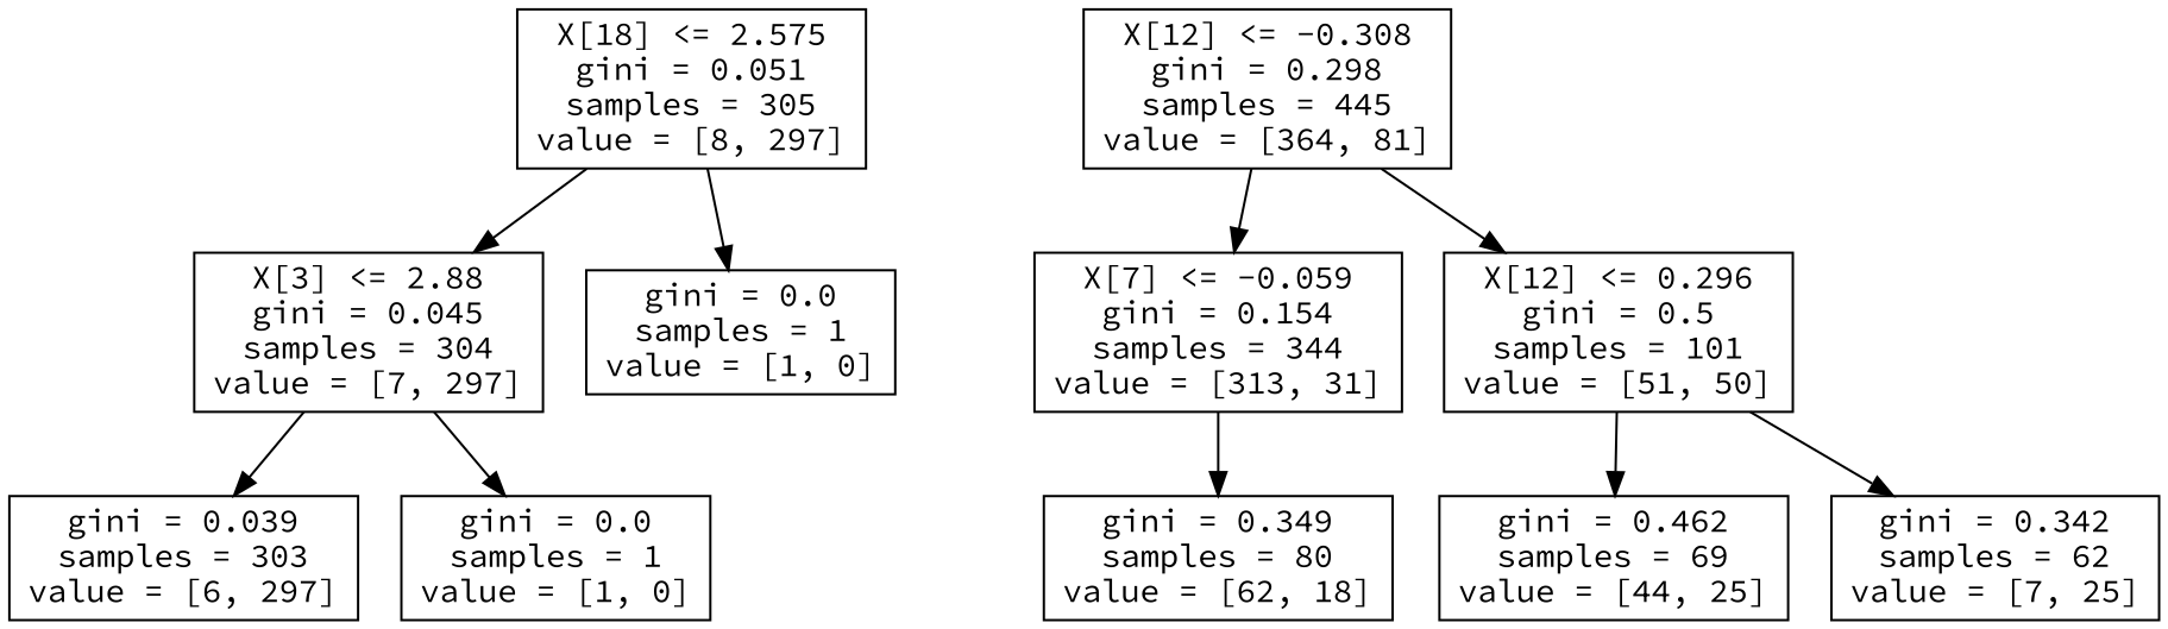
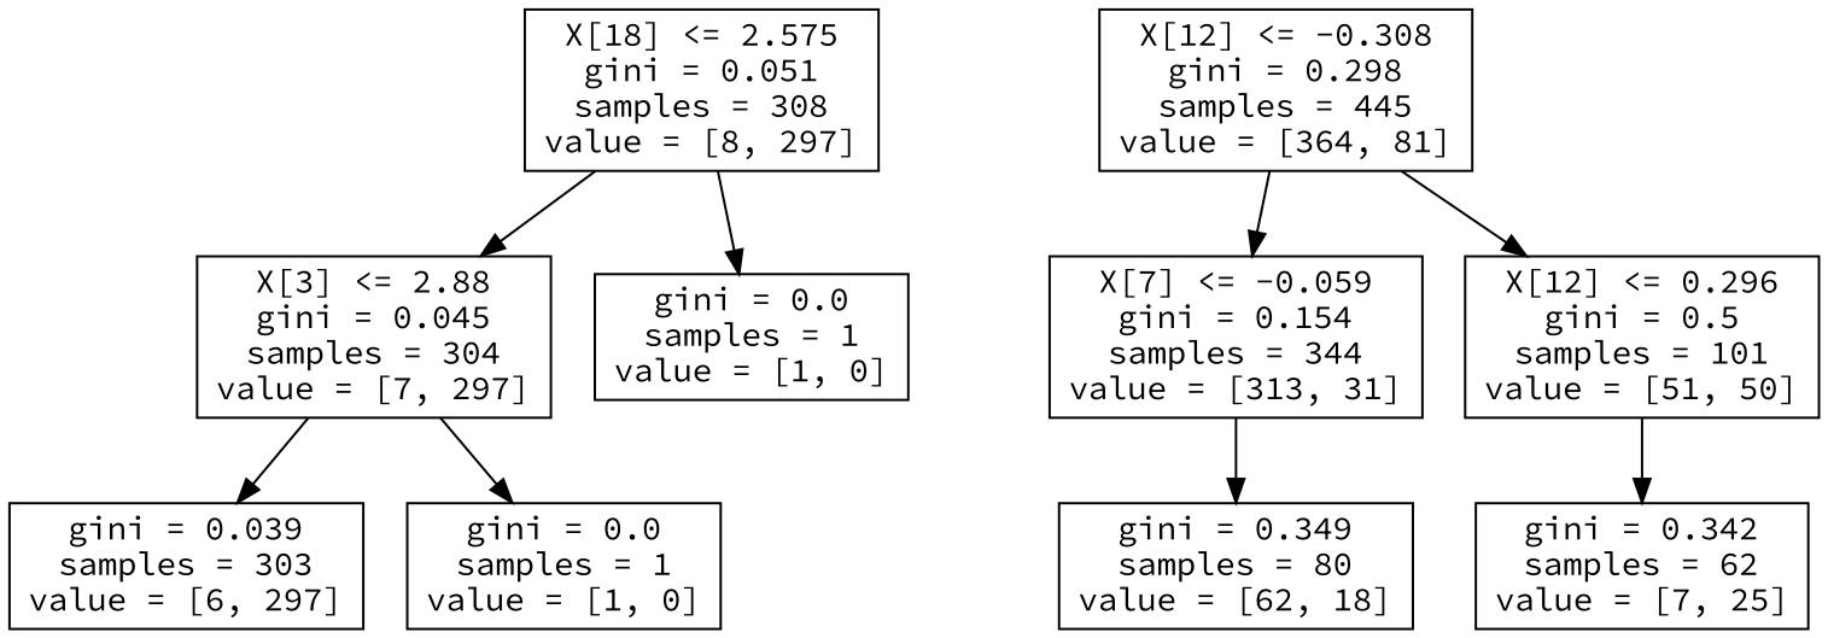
  digraph {
    fontname="Source Code Pro"
    node [fontname="Source Code Pro" shape=box]
    edge [fontname="Source Code Pro"]
-   n1 [label="X[18] <= 2.575\ngini = 0.051\nsamples = 305\nvalue = [8, 297]"]
+   n1 [label="X[18] <= 2.575\ngini = 0.051\nsamples = 308\nvalue = [8, 297]"]
    n2 [label="X[3] <= 2.88\ngini = 0.045\nsamples = 304\nvalue = [7, 297]"]
    n3 [label="gini = 0.0\nsamples = 1\nvalue = [1, 0]"]
    n4 [label="X[12] <= -0.308\ngini = 0.298\nsamples = 445\nvalue = [364, 81]"]
    n5 [label="X[7] <= -0.059\ngini = 0.154\nsamples = 344\nvalue = [313, 31]"]
    n6 [label="X[12] <= 0.296\ngini = 0.5\nsamples = 101\nvalue = [51, 50]"]
    n7 [label="gini = 0.039\nsamples = 303\nvalue = [6, 297]"]
    n8 [label="gini = 0.0\nsamples = 1\nvalue = [1, 0]"]
    n9 [label="gini = 0.349\nsamples = 80\nvalue = [62, 18]"]
-   n10 [label="gini = 0.462\nsamples = 69\nvalue = [44, 25]"]
    n11 [label="gini = 0.342\nsamples = 62\nvalue = [7, 25]"]
    n1 -> n2
    n1 -> n3
    n2 -> n7
    n2 -> n8
    n4 -> n5
    n4 -> n6
    n5 -> n9
-   n6 -> n10
    n6 -> n11
  }
